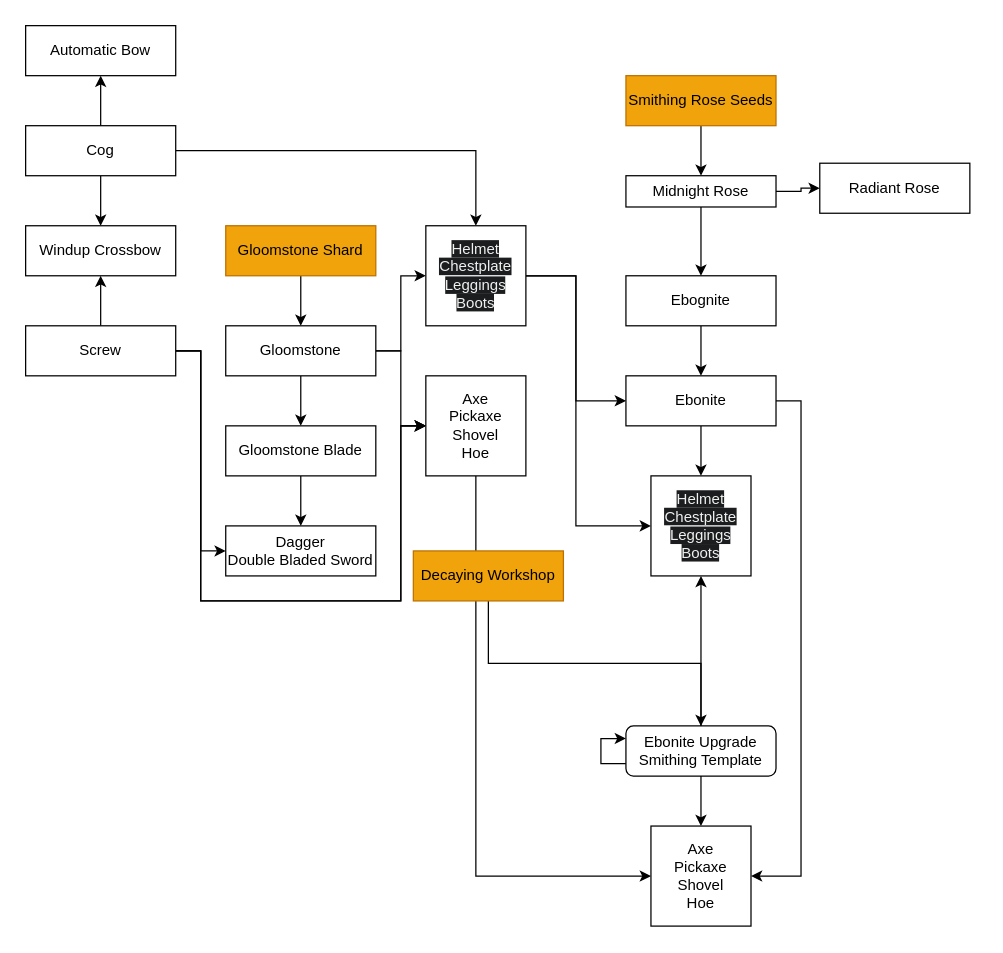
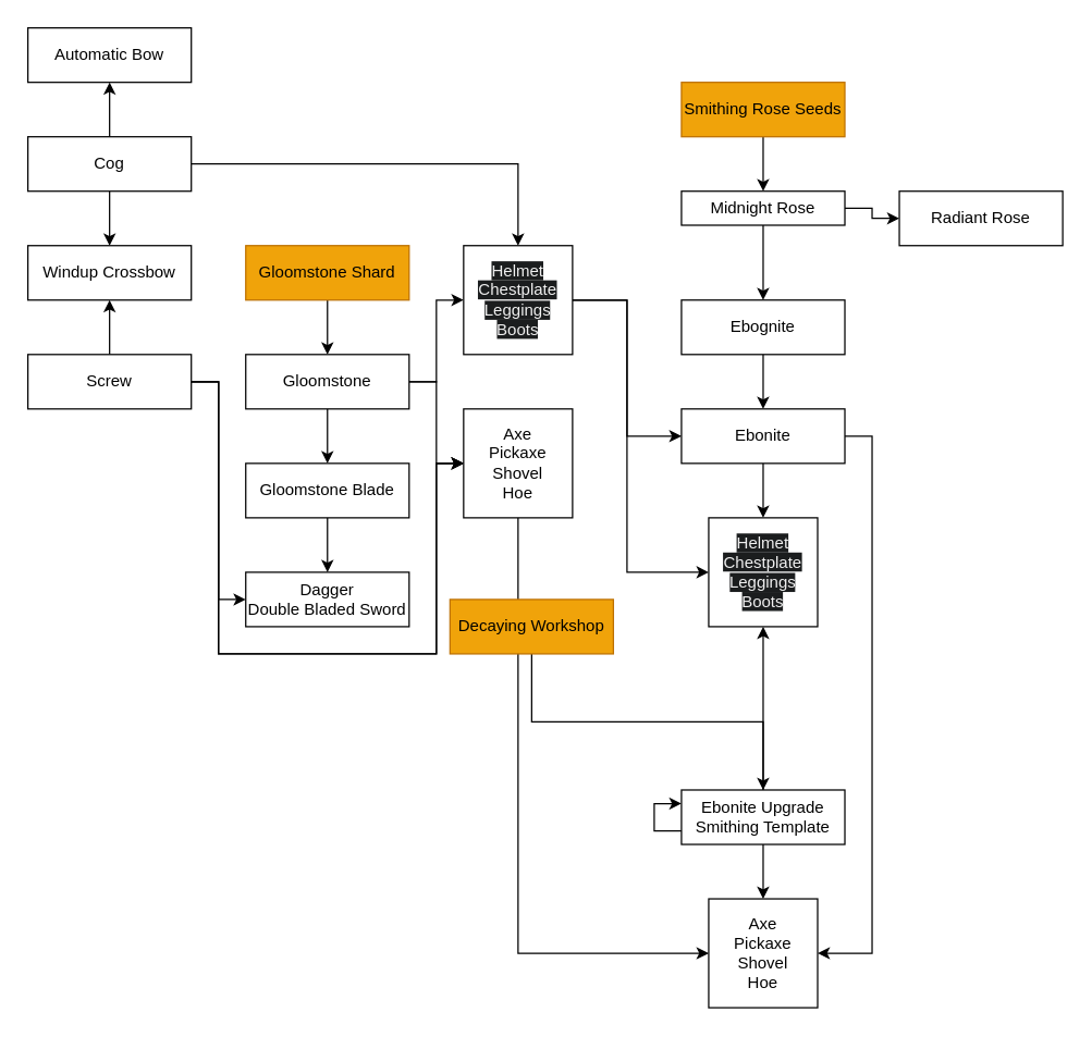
  <mxCell id="0" />
  <mxCell id="1" parent="0" />
  <mxCell id="2" value="" style="edgeStyle=orthogonalEdgeStyle;rounded=0;orthogonalLoop=1;jettySize=auto;html=1;" parent="1" source="3" target="7" edge="1"><mxGeometry relative="1" as="geometry" /></mxCell>
  <mxCell id="3" value="Gloomstone Shard" style="rounded=0;whiteSpace=wrap;html=1;fontFamily=Arial;fillColor=#f0a30a;fontColor=#000000;strokeColor=#BD7000;" parent="1" vertex="1"><mxGeometry x="180" y="180" width="120" height="40" as="geometry" /></mxCell>
  <mxCell id="4" value="" style="edgeStyle=orthogonalEdgeStyle;rounded=0;orthogonalLoop=1;jettySize=auto;html=1;" parent="1" source="7" target="9" edge="1"><mxGeometry relative="1" as="geometry" /></mxCell>
  <mxCell id="5" value="" style="edgeStyle=orthogonalEdgeStyle;rounded=0;orthogonalLoop=1;jettySize=auto;html=1;" parent="1" source="7" target="25" edge="1"><mxGeometry relative="1" as="geometry" /></mxCell>
  <mxCell id="6" style="edgeStyle=orthogonalEdgeStyle;rounded=0;orthogonalLoop=1;jettySize=auto;html=1;entryX=0;entryY=0.5;entryDx=0;entryDy=0;" parent="1" source="7" target="11" edge="1"><mxGeometry relative="1" as="geometry" /></mxCell>
  <mxCell id="7" value="Gloomstone" style="rounded=0;whiteSpace=wrap;html=1;fontFamily=Arial;" parent="1" vertex="1"><mxGeometry x="180" y="260" width="120" height="40" as="geometry" /></mxCell>
  <mxCell id="8" value="" style="edgeStyle=orthogonalEdgeStyle;rounded=0;orthogonalLoop=1;jettySize=auto;html=1;" parent="1" source="9" target="12" edge="1"><mxGeometry relative="1" as="geometry" /></mxCell>
  <mxCell id="9" value="Gloomstone Blade" style="rounded=0;whiteSpace=wrap;html=1;fontFamily=Arial;" parent="1" vertex="1"><mxGeometry x="180" y="340" width="120" height="40" as="geometry" /></mxCell>
  <mxCell id="10" style="edgeStyle=orthogonalEdgeStyle;rounded=0;orthogonalLoop=1;jettySize=auto;html=1;entryX=0;entryY=0.5;entryDx=0;entryDy=0;exitX=0.5;exitY=1;exitDx=0;exitDy=0;" edge="1" parent="1" source="11" target="42"><mxGeometry relative="1" as="geometry" /></mxCell>
  <mxCell id="11" value="Axe&lt;br&gt;Pickaxe&lt;br&gt;Shovel&lt;br&gt;Hoe" style="rounded=0;whiteSpace=wrap;html=1;fontFamily=Arial;" parent="1" vertex="1"><mxGeometry x="340" y="300" width="80" height="80" as="geometry" /></mxCell>
  <mxCell id="12" value="Dagger&lt;br&gt;Double Bladed Sword" style="rounded=0;whiteSpace=wrap;html=1;fontFamily=Arial;" parent="1" vertex="1"><mxGeometry x="180" y="420" width="120" height="40" as="geometry" /></mxCell>
  <mxCell id="13" value="" style="edgeStyle=orthogonalEdgeStyle;rounded=0;orthogonalLoop=1;jettySize=auto;html=1;" parent="1" source="14" target="17" edge="1"><mxGeometry relative="1" as="geometry" /></mxCell>
  <mxCell id="14" value="Smithing Rose Seeds" style="rounded=0;whiteSpace=wrap;html=1;fontFamily=Arial;fillColor=#f0a30a;fontColor=#000000;strokeColor=#BD7000;" parent="1" vertex="1"><mxGeometry x="500" width="120" height="40" as="geometry" y="60" /></mxCell>
  <mxCell id="15" value="" style="edgeStyle=orthogonalEdgeStyle;rounded=0;orthogonalLoop=1;jettySize=auto;html=1;" parent="1" source="17" target="19" edge="1"><mxGeometry relative="1" as="geometry" /></mxCell>
  <mxCell id="16" value="" style="edgeStyle=orthogonalEdgeStyle;rounded=0;orthogonalLoop=1;jettySize=auto;html=1;" edge="1" parent="1" source="17" target="45"><mxGeometry relative="1" as="geometry" /></mxCell>
  <mxCell id="17" value="Midnight Rose" style="rounded=0;whiteSpace=wrap;html=1;fontFamily=Arial;" parent="1" vertex="1"><mxGeometry x="500" y="140" width="120" height="25" as="geometry" /></mxCell>
  <mxCell id="18" value="" style="edgeStyle=orthogonalEdgeStyle;rounded=0;orthogonalLoop=1;jettySize=auto;html=1;" parent="1" source="19" target="22" edge="1"><mxGeometry relative="1" as="geometry" /></mxCell>
  <mxCell id="19" value="Ebognite" style="rounded=0;whiteSpace=wrap;html=1;fontFamily=Arial;" parent="1" vertex="1"><mxGeometry x="500" y="220" width="120" height="40" as="geometry" /></mxCell>
  <mxCell id="20" style="edgeStyle=orthogonalEdgeStyle;rounded=0;orthogonalLoop=1;jettySize=auto;html=1;" parent="1" source="22" target="26" edge="1"><mxGeometry relative="1" as="geometry" /></mxCell>
  <mxCell id="21" style="edgeStyle=orthogonalEdgeStyle;rounded=0;orthogonalLoop=1;jettySize=auto;html=1;entryX=1;entryY=0.5;entryDx=0;entryDy=0;exitX=1;exitY=0.5;exitDx=0;exitDy=0;" parent="1" source="22" target="42" edge="1"><mxGeometry relative="1" as="geometry" /></mxCell>
  <mxCell id="22" value="Ebonite" style="rounded=0;whiteSpace=wrap;html=1;fontFamily=Arial;" parent="1" vertex="1"><mxGeometry x="500" y="300" width="120" height="40" as="geometry" /></mxCell>
  <mxCell id="23" style="edgeStyle=orthogonalEdgeStyle;rounded=0;orthogonalLoop=1;jettySize=auto;html=1;entryX=0;entryY=0.5;entryDx=0;entryDy=0;" parent="1" source="25" target="22" edge="1"><mxGeometry relative="1" as="geometry" /></mxCell>
  <mxCell id="24" style="edgeStyle=orthogonalEdgeStyle;rounded=0;orthogonalLoop=1;jettySize=auto;html=1;exitX=1;exitY=0.5;exitDx=0;exitDy=0;entryX=0;entryY=0.5;entryDx=0;entryDy=0;" parent="1" source="25" target="26" edge="1"><mxGeometry relative="1" as="geometry"><Array as="points"><mxPoint x="460" y="220" /><mxPoint x="460" y="420" /></Array></mxGeometry></mxCell>
  <mxCell id="25" value="&lt;span style=&quot;color: rgb(240, 240, 240); font-family: Arial; font-size: 12px; font-style: normal; font-variant-ligatures: normal; font-variant-caps: normal; font-weight: 400; letter-spacing: normal; orphans: 2; text-align: center; text-indent: 0px; text-transform: none; widows: 2; word-spacing: 0px; -webkit-text-stroke-width: 0px; background-color: rgb(27, 29, 30); text-decoration-thickness: initial; text-decoration-style: initial; text-decoration-color: initial; float: none; display: inline !important;&quot;&gt;Helmet&lt;/span&gt;&lt;br style=&quot;border-color: rgb(0, 0, 0); color: rgb(240, 240, 240); font-family: Arial; font-size: 12px; font-style: normal; font-variant-ligatures: normal; font-variant-caps: normal; font-weight: 400; letter-spacing: normal; orphans: 2; text-align: center; text-indent: 0px; text-transform: none; widows: 2; word-spacing: 0px; -webkit-text-stroke-width: 0px; background-color: rgb(27, 29, 30); text-decoration-thickness: initial; text-decoration-style: initial; text-decoration-color: initial;&quot;&gt;&lt;span style=&quot;color: rgb(240, 240, 240); font-family: Arial; font-size: 12px; font-style: normal; font-variant-ligatures: normal; font-variant-caps: normal; font-weight: 400; letter-spacing: normal; orphans: 2; text-align: center; text-indent: 0px; text-transform: none; widows: 2; word-spacing: 0px; -webkit-text-stroke-width: 0px; background-color: rgb(27, 29, 30); text-decoration-thickness: initial; text-decoration-style: initial; text-decoration-color: initial; float: none; display: inline !important;&quot;&gt;Chestplate&lt;/span&gt;&lt;br style=&quot;border-color: rgb(0, 0, 0); color: rgb(240, 240, 240); font-family: Arial; font-size: 12px; font-style: normal; font-variant-ligatures: normal; font-variant-caps: normal; font-weight: 400; letter-spacing: normal; orphans: 2; text-align: center; text-indent: 0px; text-transform: none; widows: 2; word-spacing: 0px; -webkit-text-stroke-width: 0px; background-color: rgb(27, 29, 30); text-decoration-thickness: initial; text-decoration-style: initial; text-decoration-color: initial;&quot;&gt;&lt;span style=&quot;color: rgb(240, 240, 240); font-family: Arial; font-size: 12px; font-style: normal; font-variant-ligatures: normal; font-variant-caps: normal; font-weight: 400; letter-spacing: normal; orphans: 2; text-align: center; text-indent: 0px; text-transform: none; widows: 2; word-spacing: 0px; -webkit-text-stroke-width: 0px; background-color: rgb(27, 29, 30); text-decoration-thickness: initial; text-decoration-style: initial; text-decoration-color: initial; float: none; display: inline !important;&quot;&gt;Leggings&lt;/span&gt;&lt;br style=&quot;border-color: rgb(0, 0, 0); color: rgb(240, 240, 240); font-family: Arial; font-size: 12px; font-style: normal; font-variant-ligatures: normal; font-variant-caps: normal; font-weight: 400; letter-spacing: normal; orphans: 2; text-align: center; text-indent: 0px; text-transform: none; widows: 2; word-spacing: 0px; -webkit-text-stroke-width: 0px; background-color: rgb(27, 29, 30); text-decoration-thickness: initial; text-decoration-style: initial; text-decoration-color: initial;&quot;&gt;&lt;span style=&quot;color: rgb(240, 240, 240); font-family: Arial; font-size: 12px; font-style: normal; font-variant-ligatures: normal; font-variant-caps: normal; font-weight: 400; letter-spacing: normal; orphans: 2; text-align: center; text-indent: 0px; text-transform: none; widows: 2; word-spacing: 0px; -webkit-text-stroke-width: 0px; background-color: rgb(27, 29, 30); text-decoration-thickness: initial; text-decoration-style: initial; text-decoration-color: initial; float: none; display: inline !important;&quot;&gt;Boots&lt;/span&gt;" style="rounded=0;whiteSpace=wrap;html=1;fontFamily=Arial;" parent="1" vertex="1"><mxGeometry x="340" y="180" width="80" height="80" as="geometry" /></mxCell>
  <mxCell id="26" value="&lt;span style=&quot;color: rgb(240, 240, 240); font-family: Arial; font-size: 12px; font-style: normal; font-variant-ligatures: normal; font-variant-caps: normal; font-weight: 400; letter-spacing: normal; orphans: 2; text-align: center; text-indent: 0px; text-transform: none; widows: 2; word-spacing: 0px; -webkit-text-stroke-width: 0px; background-color: rgb(27, 29, 30); text-decoration-thickness: initial; text-decoration-style: initial; text-decoration-color: initial; float: none; display: inline !important;&quot;&gt;Helmet&lt;/span&gt;&lt;br style=&quot;border-color: rgb(0, 0, 0); color: rgb(240, 240, 240); font-family: Arial; font-size: 12px; font-style: normal; font-variant-ligatures: normal; font-variant-caps: normal; font-weight: 400; letter-spacing: normal; orphans: 2; text-align: center; text-indent: 0px; text-transform: none; widows: 2; word-spacing: 0px; -webkit-text-stroke-width: 0px; background-color: rgb(27, 29, 30); text-decoration-thickness: initial; text-decoration-style: initial; text-decoration-color: initial;&quot;&gt;&lt;span style=&quot;color: rgb(240, 240, 240); font-family: Arial; font-size: 12px; font-style: normal; font-variant-ligatures: normal; font-variant-caps: normal; font-weight: 400; letter-spacing: normal; orphans: 2; text-align: center; text-indent: 0px; text-transform: none; widows: 2; word-spacing: 0px; -webkit-text-stroke-width: 0px; background-color: rgb(27, 29, 30); text-decoration-thickness: initial; text-decoration-style: initial; text-decoration-color: initial; float: none; display: inline !important;&quot;&gt;Chestplate&lt;/span&gt;&lt;br style=&quot;border-color: rgb(0, 0, 0); color: rgb(240, 240, 240); font-family: Arial; font-size: 12px; font-style: normal; font-variant-ligatures: normal; font-variant-caps: normal; font-weight: 400; letter-spacing: normal; orphans: 2; text-align: center; text-indent: 0px; text-transform: none; widows: 2; word-spacing: 0px; -webkit-text-stroke-width: 0px; background-color: rgb(27, 29, 30); text-decoration-thickness: initial; text-decoration-style: initial; text-decoration-color: initial;&quot;&gt;&lt;span style=&quot;color: rgb(240, 240, 240); font-family: Arial; font-size: 12px; font-style: normal; font-variant-ligatures: normal; font-variant-caps: normal; font-weight: 400; letter-spacing: normal; orphans: 2; text-align: center; text-indent: 0px; text-transform: none; widows: 2; word-spacing: 0px; -webkit-text-stroke-width: 0px; background-color: rgb(27, 29, 30); text-decoration-thickness: initial; text-decoration-style: initial; text-decoration-color: initial; float: none; display: inline !important;&quot;&gt;Leggings&lt;/span&gt;&lt;br style=&quot;border-color: rgb(0, 0, 0); color: rgb(240, 240, 240); font-family: Arial; font-size: 12px; font-style: normal; font-variant-ligatures: normal; font-variant-caps: normal; font-weight: 400; letter-spacing: normal; orphans: 2; text-align: center; text-indent: 0px; text-transform: none; widows: 2; word-spacing: 0px; -webkit-text-stroke-width: 0px; background-color: rgb(27, 29, 30); text-decoration-thickness: initial; text-decoration-style: initial; text-decoration-color: initial;&quot;&gt;&lt;span style=&quot;color: rgb(240, 240, 240); font-family: Arial; font-size: 12px; font-style: normal; font-variant-ligatures: normal; font-variant-caps: normal; font-weight: 400; letter-spacing: normal; orphans: 2; text-align: center; text-indent: 0px; text-transform: none; widows: 2; word-spacing: 0px; -webkit-text-stroke-width: 0px; background-color: rgb(27, 29, 30); text-decoration-thickness: initial; text-decoration-style: initial; text-decoration-color: initial; float: none; display: inline !important;&quot;&gt;Boots&lt;br&gt;&lt;/span&gt;" style="rounded=0;whiteSpace=wrap;html=1;fontFamily=Arial;" parent="1" vertex="1"><mxGeometry x="520" y="380" width="80" height="80" as="geometry" /></mxCell>
  <mxCell id="27" value="" style="edgeStyle=orthogonalEdgeStyle;rounded=0;orthogonalLoop=1;jettySize=auto;html=1;" parent="1" source="30" target="36" edge="1"><mxGeometry relative="1" as="geometry" /></mxCell>
  <mxCell id="28" style="edgeStyle=orthogonalEdgeStyle;rounded=0;orthogonalLoop=1;jettySize=auto;html=1;" parent="1" source="30" target="25" edge="1"><mxGeometry relative="1" as="geometry" /></mxCell>
  <mxCell id="29" value="" style="edgeStyle=orthogonalEdgeStyle;rounded=0;orthogonalLoop=1;jettySize=auto;html=1;" parent="1" source="30" target="37" edge="1"><mxGeometry relative="1" as="geometry" /></mxCell>
  <mxCell id="30" value="Cog" style="rounded=0;whiteSpace=wrap;html=1;fontFamily=Arial;" parent="1" vertex="1"><mxGeometry x="20" y="100" width="120" height="40" as="geometry" /></mxCell>
  <mxCell id="31" style="edgeStyle=orthogonalEdgeStyle;rounded=0;orthogonalLoop=1;jettySize=auto;html=1;entryX=0.5;entryY=1;entryDx=0;entryDy=0;" parent="1" source="35" target="36" edge="1"><mxGeometry relative="1" as="geometry" /></mxCell>
  <mxCell id="32" style="edgeStyle=orthogonalEdgeStyle;rounded=0;orthogonalLoop=1;jettySize=auto;html=1;entryX=0;entryY=0.5;entryDx=0;entryDy=0;" parent="1" source="35" target="11" edge="1"><mxGeometry relative="1" as="geometry"><Array as="points"><mxPoint x="160" y="280" /><mxPoint x="160" y="480" /><mxPoint x="320" y="480" /><mxPoint x="320" y="340" /></Array></mxGeometry></mxCell>
  <mxCell id="33" style="edgeStyle=orthogonalEdgeStyle;rounded=0;orthogonalLoop=1;jettySize=auto;html=1;exitX=1;exitY=0.5;exitDx=0;exitDy=0;entryX=0;entryY=0.5;entryDx=0;entryDy=0;" parent="1" source="35" target="12" edge="1"><mxGeometry relative="1" as="geometry"><Array as="points"><mxPoint x="160" y="280" /><mxPoint x="160" y="440" /></Array></mxGeometry></mxCell>
  <mxCell id="34" style="edgeStyle=orthogonalEdgeStyle;rounded=0;orthogonalLoop=1;jettySize=auto;html=1;entryX=0;entryY=0.5;entryDx=0;entryDy=0;" parent="1" source="35" target="11" edge="1"><mxGeometry relative="1" as="geometry"><Array as="points"><mxPoint x="160" y="280" /><mxPoint x="160" y="480" /><mxPoint x="320" y="480" /><mxPoint x="320" y="340" /></Array></mxGeometry></mxCell>
  <mxCell id="35" value="Screw" style="rounded=0;whiteSpace=wrap;html=1;fontFamily=Arial;" parent="1" vertex="1"><mxGeometry x="20" y="260" width="120" height="40" as="geometry" /></mxCell>
  <mxCell id="36" value="Windup Crossbow" style="rounded=0;whiteSpace=wrap;html=1;fontFamily=Arial;" parent="1" vertex="1"><mxGeometry x="20" y="180" width="120" height="40" as="geometry" /></mxCell>
  <mxCell id="37" value="Automatic Bow" style="rounded=0;whiteSpace=wrap;html=1;fontFamily=Arial;" parent="1" vertex="1"><mxGeometry x="20" y="20" width="120" height="40" as="geometry" /></mxCell>
  <mxCell id="38" style="edgeStyle=orthogonalEdgeStyle;rounded=0;orthogonalLoop=1;jettySize=auto;html=1;" parent="1" source="41" target="26" edge="1"><mxGeometry relative="1" as="geometry" /></mxCell>
  <mxCell id="39" style="edgeStyle=orthogonalEdgeStyle;rounded=0;orthogonalLoop=1;jettySize=auto;html=1;" parent="1" source="41" target="42" edge="1"><mxGeometry relative="1" as="geometry" /></mxCell>
  <mxCell id="40" style="edgeStyle=orthogonalEdgeStyle;rounded=0;orthogonalLoop=1;jettySize=auto;html=1;exitX=0;exitY=0.75;exitDx=0;exitDy=0;entryX=0;entryY=0.25;entryDx=0;entryDy=0;" parent="1" source="41" target="41" edge="1"><mxGeometry relative="1" as="geometry"><mxPoint x="500" y="490" as="targetPoint" /><mxPoint x="490" y="540" as="sourcePoint" /><Array as="points"><mxPoint x="480" y="610" /><mxPoint x="480" y="590" /></Array></mxGeometry></mxCell>
- <mxCell id="41" value="Ebonite Upgrade Smithing Template" style="whiteSpace=wrap;html=1;fontFamily=Arial;rounded=1;" parent="1" vertex="1"><mxGeometry x="500" y="580" width="120" height="40" as="geometry" /></mxCell>
+ <mxCell id="41" value="Ebonite Upgrade Smithing Template" style="rounded=0;whiteSpace=wrap;html=1;fontFamily=Arial;" parent="1" vertex="1"><mxGeometry x="500" y="580" width="120" height="40" as="geometry" /></mxCell>
  <mxCell id="42" value="Axe&lt;br&gt;Pickaxe&lt;br&gt;Shovel&lt;br&gt;Hoe" style="rounded=0;whiteSpace=wrap;html=1;fontFamily=Arial;" parent="1" vertex="1"><mxGeometry x="520" y="660" width="80" height="80" as="geometry" /></mxCell>
  <mxCell id="43" style="edgeStyle=orthogonalEdgeStyle;rounded=0;orthogonalLoop=1;jettySize=auto;html=1;exitX=0.5;exitY=1;exitDx=0;exitDy=0;" parent="1" source="44" target="41" edge="1"><mxGeometry relative="1" as="geometry" /></mxCell>
  <mxCell id="44" value="Decaying Workshop" style="rounded=0;whiteSpace=wrap;html=1;fontFamily=Arial;labelBackgroundColor=none;fillColor=#f0a30a;fontColor=#000000;strokeColor=#BD7000;" parent="1" vertex="1"><mxGeometry x="330" y="440" width="120" height="40" as="geometry" /></mxCell>
- <mxCell id="45" value="Radiant Rose" style="rounded=0;whiteSpace=wrap;html=1;fontFamily=Arial;" vertex="1" parent="1"><mxGeometry x="655" y="130" width="120" height="40" as="geometry" /></mxCell>
+ <mxCell id="45" value="Radiant Rose" style="rounded=0;whiteSpace=wrap;html=1;fontFamily=Arial;" vertex="1" parent="1"><mxGeometry x="660" y="140" width="120" height="40" as="geometry" /></mxCell>
